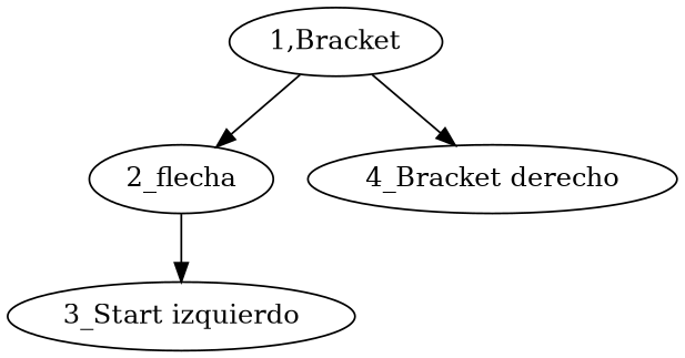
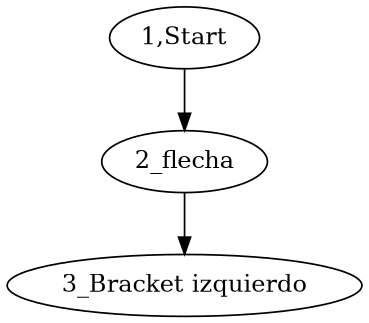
  digraph {
-   "1,Start" [label="1,Bracket"]
+   "1,Start"
    "2_flecha"
-   "4_Bracket derecho"
-   "3_Bracket izquierdo" [label="3_Start izquierdo"]
+   "3_Bracket izquierdo"
    "1,Start" -> "2_flecha"
-   "1,Start" -> "4_Bracket derecho"
    "2_flecha" -> "3_Bracket izquierdo"
  }
